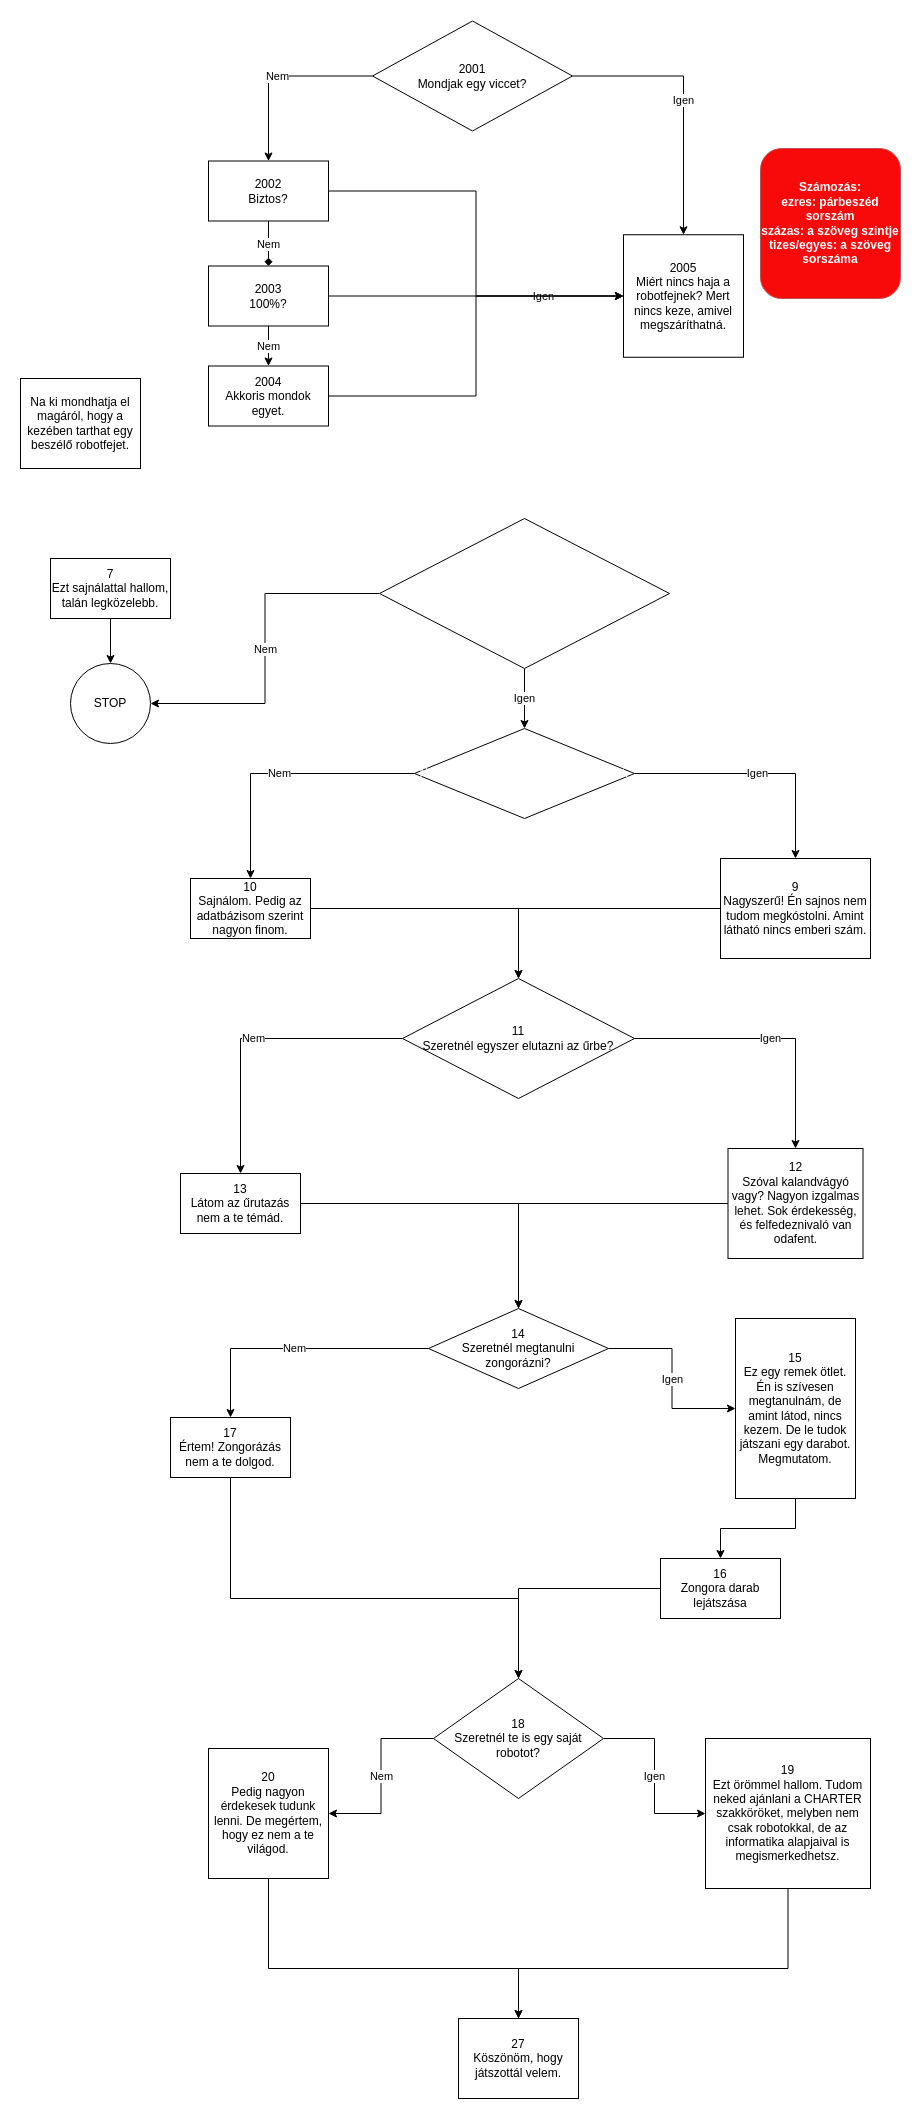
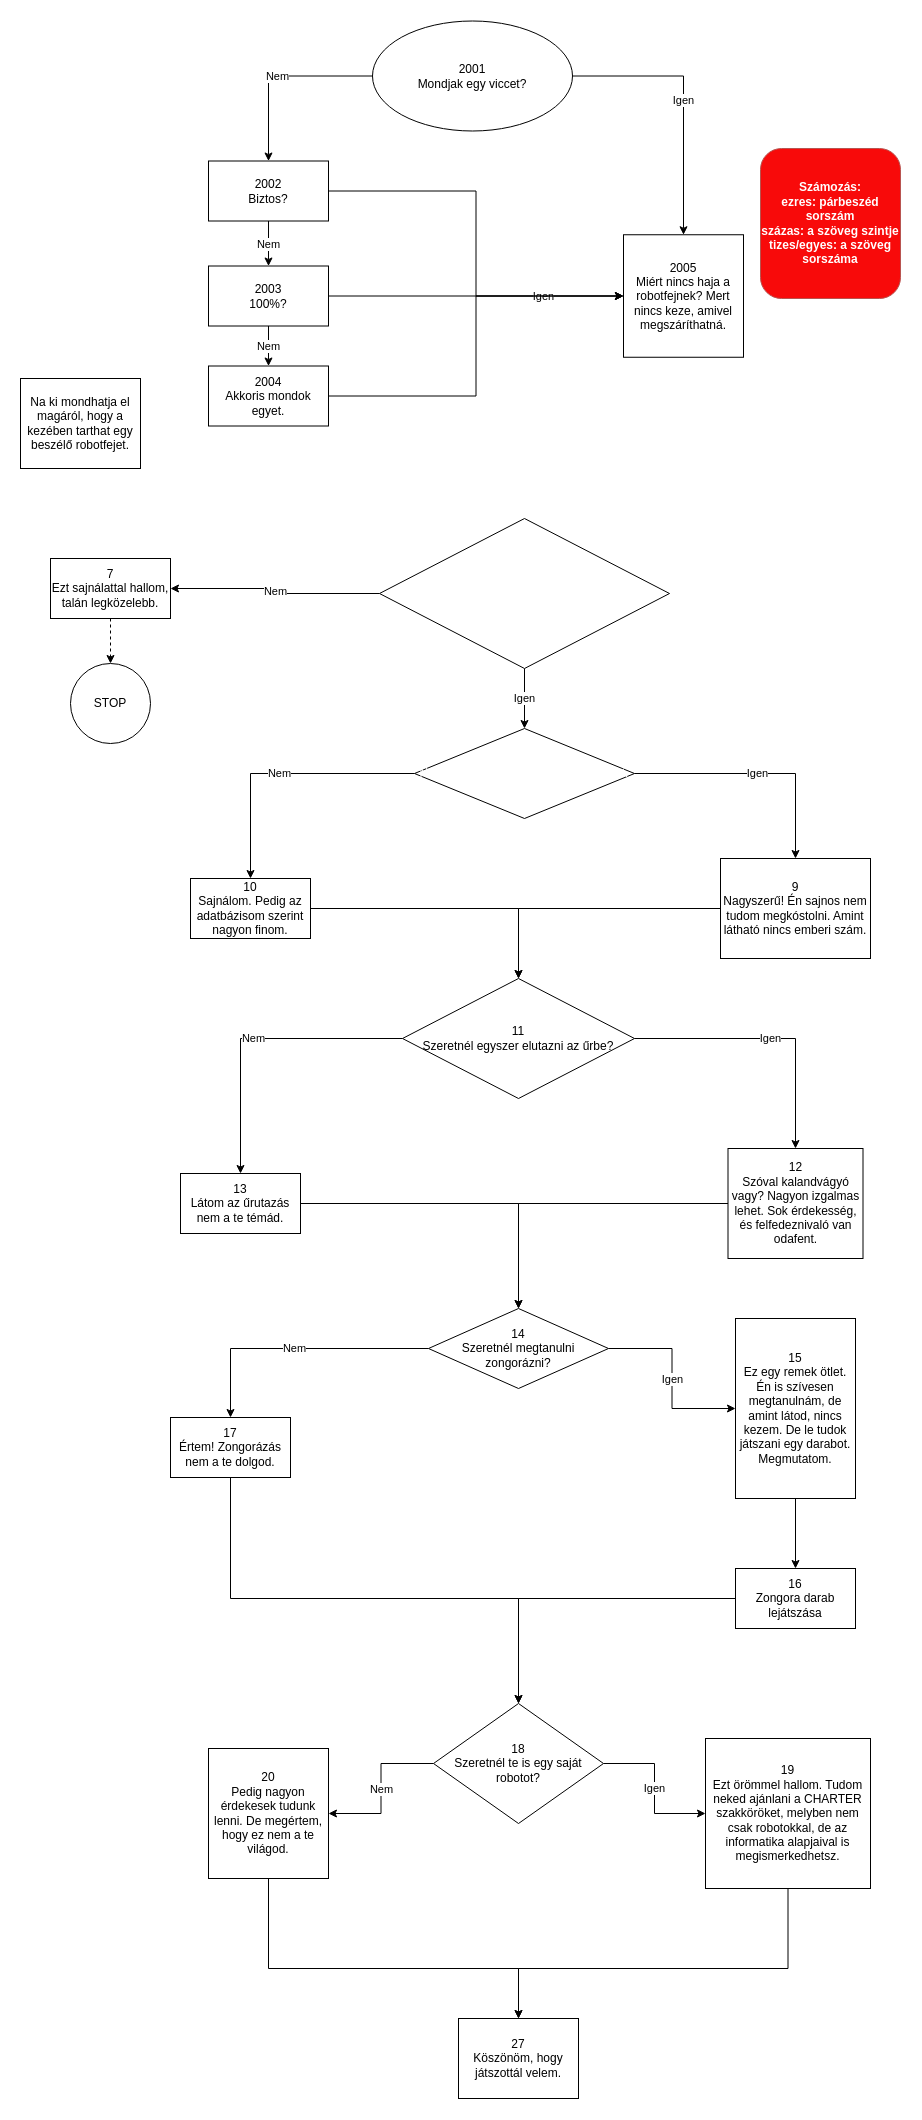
  <mxCell id="0" />
  <mxCell id="1" parent="0" />
  <mxCell id="2" value="Igen" style="edgeStyle=orthogonalEdgeStyle;rounded=0;orthogonalLoop=1;jettySize=auto;html=1;" parent="1" source="4" target="5" edge="1"><mxGeometry relative="1" as="geometry" /></mxCell>
  <mxCell id="3" value="Nem" style="edgeStyle=orthogonalEdgeStyle;rounded=0;orthogonalLoop=1;jettySize=auto;html=1;" parent="1" source="4" target="8" edge="1"><mxGeometry relative="1" as="geometry" /></mxCell>
- <mxCell id="4" value="2001&lt;br&gt;Mondjak egy viccet?" style="rhombus;whiteSpace=wrap;html=1;" parent="1" vertex="1"><mxGeometry x="372" y="20.5" width="200" height="110" as="geometry" /></mxCell>
+ <mxCell id="4" value="2001&lt;br&gt;Mondjak egy viccet?" style="ellipse;whiteSpace=wrap;html=1;" parent="1" vertex="1"><mxGeometry x="372" y="20.5" width="200" height="110" as="geometry" /></mxCell>
  <mxCell id="5" value="2005&lt;br&gt;Miért nincs haja a robotfejnek? Mert nincs keze, amivel megszáríthatná." style="whiteSpace=wrap;html=1;" parent="1" vertex="1"><mxGeometry x="623" y="234.25" width="120" height="122.5" as="geometry" /></mxCell>
- <mxCell id="6" value="Nem" style="edgeStyle=orthogonalEdgeStyle;rounded=0;orthogonalLoop=1;jettySize=auto;html=1;endArrow=diamond;" parent="1" source="8" target="50" edge="1"><mxGeometry relative="1" as="geometry" /></mxCell>
+ <mxCell id="6" value="Nem" style="edgeStyle=orthogonalEdgeStyle;rounded=0;orthogonalLoop=1;jettySize=auto;html=1;" parent="1" source="8" target="50" edge="1"><mxGeometry relative="1" as="geometry" /></mxCell>
  <mxCell id="7" value="Igen" style="edgeStyle=orthogonalEdgeStyle;rounded=0;orthogonalLoop=1;jettySize=auto;html=1;exitX=1;exitY=0.5;exitDx=0;exitDy=0;entryX=0;entryY=0.5;entryDx=0;entryDy=0;" parent="1" source="8" target="5" edge="1"><mxGeometry x="0.6" relative="1" as="geometry"><mxPoint as="offset" /></mxGeometry></mxCell>
  <mxCell id="8" value="2002&lt;br&gt;Biztos?" style="whiteSpace=wrap;html=1;" parent="1" vertex="1"><mxGeometry x="208" y="160.5" width="120" height="60" as="geometry" /></mxCell>
  <mxCell id="9" value="Na ki mondhatja el magáról, hogy a kezében tarthat egy beszélő robotfejet." style="rounded=0;whiteSpace=wrap;html=1;" parent="1" vertex="1"><mxGeometry x="20" y="378" width="120" height="90" as="geometry" /></mxCell>
- <mxCell id="10" value="Nem" style="edgeStyle=orthogonalEdgeStyle;rounded=0;orthogonalLoop=1;jettySize=auto;html=1;" parent="1" source="12" target="16" edge="1"><mxGeometry relative="1" as="geometry" /></mxCell>
+ <mxCell id="10" value="Nem" style="edgeStyle=orthogonalEdgeStyle;rounded=0;orthogonalLoop=1;jettySize=auto;html=1;" parent="1" source="12" target="15" edge="1"><mxGeometry relative="1" as="geometry" /></mxCell>
  <mxCell id="11" value="Igen" style="edgeStyle=orthogonalEdgeStyle;rounded=0;orthogonalLoop=1;jettySize=auto;html=1;entryX=0.5;entryY=0;entryDx=0;entryDy=0;" parent="1" source="12" target="19" edge="1"><mxGeometry relative="1" as="geometry"><mxPoint x="830" y="718" as="targetPoint" /></mxGeometry></mxCell>
  <mxCell id="12" value="&lt;span style=&quot;font-family: Söhne, ui-sans-serif, system-ui, -apple-system, &amp;quot;Segoe UI&amp;quot;, Roboto, Ubuntu, Cantarell, &amp;quot;Noto Sans&amp;quot;, sans-serif, &amp;quot;Helvetica Neue&amp;quot;, Arial, &amp;quot;Apple Color Emoji&amp;quot;, &amp;quot;Segoe UI Emoji&amp;quot;, &amp;quot;Segoe UI Symbol&amp;quot;, &amp;quot;Noto Color Emoji&amp;quot;; font-size: 16px; font-style: normal; font-variant-ligatures: normal; font-variant-caps: normal; font-weight: 400; letter-spacing: normal; orphans: 2; text-align: start; text-indent: 0px; text-transform: none; widows: 2; word-spacing: 0px; -webkit-text-stroke-width: 0px; text-decoration-thickness: initial; text-decoration-style: initial; text-decoration-color: initial; float: none; display: inline !important;&quot;&gt;&lt;font color=&quot;#ffffff&quot;&gt;6&lt;br&gt;Szia! Szeretnél részt venni egy rövid játékban?&lt;/font&gt;&lt;/span&gt;" style="rhombus;whiteSpace=wrap;html=1;" parent="1" vertex="1"><mxGeometry x="379" y="518" width="290" height="150" as="geometry" /></mxCell>
  <mxCell id="13" value="&lt;font color=&quot;#ffffff&quot;&gt;&lt;b&gt;Számozás:&lt;br&gt;ezres: párbeszéd sorszám&lt;br&gt;százas: a szöveg szintje&lt;br&gt;tizes/egyes: a szöveg sorszáma&lt;br&gt;&lt;/b&gt;&lt;/font&gt;" style="rounded=1;whiteSpace=wrap;html=1;fillColor=#F80A0A;strokeColor=#b85450;" parent="1" vertex="1"><mxGeometry x="760" y="148" width="140" height="150" as="geometry" /></mxCell>
- <mxCell id="14" value="" style="edgeStyle=orthogonalEdgeStyle;rounded=0;orthogonalLoop=1;jettySize=auto;html=1;" parent="1" source="15" target="16" edge="1"><mxGeometry relative="1" as="geometry" /></mxCell>
+ <mxCell id="14" value="" style="edgeStyle=orthogonalEdgeStyle;rounded=0;orthogonalLoop=1;jettySize=auto;html=1;dashed=1;" parent="1" source="15" target="16" edge="1"><mxGeometry relative="1" as="geometry" /></mxCell>
  <mxCell id="15" value="7&lt;br&gt;Ezt sajnálattal hallom, talán legközelebb." style="whiteSpace=wrap;html=1;" parent="1" vertex="1"><mxGeometry x="50" y="558" width="120" height="60" as="geometry" /></mxCell>
  <mxCell id="16" value="STOP" style="ellipse;whiteSpace=wrap;html=1;" parent="1" vertex="1"><mxGeometry x="70" y="663" width="80" height="80" as="geometry" /></mxCell>
  <mxCell id="17" value="Igen" style="edgeStyle=orthogonalEdgeStyle;rounded=0;orthogonalLoop=1;jettySize=auto;html=1;" parent="1" source="19" target="24" edge="1"><mxGeometry relative="1" as="geometry" /></mxCell>
  <mxCell id="18" value="Nem" style="edgeStyle=orthogonalEdgeStyle;rounded=0;orthogonalLoop=1;jettySize=auto;html=1;" parent="1" source="19" target="26" edge="1"><mxGeometry relative="1" as="geometry" /></mxCell>
  <mxCell id="19" value="&lt;font color=&quot;#ffffff&quot;&gt;&lt;span style=&quot;font-family: Helvetica; font-size: 12px; font-style: normal; font-variant-ligatures: normal; font-variant-caps: normal; font-weight: 400; letter-spacing: normal; orphans: 2; text-align: center; text-indent: 0px; text-transform: none; widows: 2; word-spacing: 0px; -webkit-text-stroke-width: 0px; text-decoration-thickness: initial; text-decoration-style: initial; text-decoration-color: initial; float: none; display: inline !important;&quot;&gt;8&lt;br&gt;Nagyszerű! Elmondom az első kérdést. Szereted a csokoládét?&lt;/span&gt;&lt;/font&gt;" style="rhombus;whiteSpace=wrap;html=1;" parent="1" vertex="1"><mxGeometry x="414" y="728" width="220" height="90" as="geometry" /></mxCell>
  <mxCell id="20" value="Igen" style="edgeStyle=orthogonalEdgeStyle;rounded=0;orthogonalLoop=1;jettySize=auto;html=1;" parent="1" source="22" target="28" edge="1"><mxGeometry relative="1" as="geometry" /></mxCell>
  <mxCell id="21" value="Nem" style="edgeStyle=orthogonalEdgeStyle;rounded=0;orthogonalLoop=1;jettySize=auto;html=1;" parent="1" source="22" target="33" edge="1"><mxGeometry relative="1" as="geometry" /></mxCell>
  <mxCell id="22" value="11&lt;br&gt;Szeretnél egyszer elutazni az űrbe?" style="rhombus;whiteSpace=wrap;html=1;" parent="1" vertex="1"><mxGeometry x="402" y="978" width="232" height="120" as="geometry" /></mxCell>
  <mxCell id="23" style="edgeStyle=orthogonalEdgeStyle;rounded=0;orthogonalLoop=1;jettySize=auto;html=1;exitX=0;exitY=0.5;exitDx=0;exitDy=0;entryX=0.5;entryY=0;entryDx=0;entryDy=0;" parent="1" source="24" target="22" edge="1"><mxGeometry relative="1" as="geometry" /></mxCell>
  <mxCell id="24" value="9&lt;br&gt;Nagyszerű! Én sajnos nem tudom megkóstolni. Amint látható nincs emberi szám." style="whiteSpace=wrap;html=1;" parent="1" vertex="1"><mxGeometry x="720" y="858" width="150" height="100" as="geometry" /></mxCell>
  <mxCell id="25" style="edgeStyle=orthogonalEdgeStyle;rounded=0;orthogonalLoop=1;jettySize=auto;html=1;exitX=1;exitY=0.5;exitDx=0;exitDy=0;entryX=0.5;entryY=0;entryDx=0;entryDy=0;" parent="1" source="26" target="22" edge="1"><mxGeometry relative="1" as="geometry" /></mxCell>
  <mxCell id="26" value="10&lt;br&gt;Sajnálom. Pedig az adatbázisom szerint nagyon finom." style="whiteSpace=wrap;html=1;" parent="1" vertex="1"><mxGeometry x="190" y="878" width="120" height="60" as="geometry" /></mxCell>
  <mxCell id="27" value="" style="edgeStyle=orthogonalEdgeStyle;rounded=0;orthogonalLoop=1;jettySize=auto;html=1;entryX=0.5;entryY=0;entryDx=0;entryDy=0;" parent="1" source="28" target="31" edge="1"><mxGeometry relative="1" as="geometry" /></mxCell>
  <mxCell id="28" value="12&lt;br&gt;Szóval kalandvágyó vagy? Nagyon izgalmas lehet. Sok érdekesség, és felfedeznivaló van odafent." style="whiteSpace=wrap;html=1;" parent="1" vertex="1"><mxGeometry x="727.5" y="1148" width="135" height="110" as="geometry" /></mxCell>
  <mxCell id="29" value="Igen" style="edgeStyle=orthogonalEdgeStyle;rounded=0;orthogonalLoop=1;jettySize=auto;html=1;" parent="1" source="31" target="35" edge="1"><mxGeometry relative="1" as="geometry" /></mxCell>
  <mxCell id="30" value="Nem" style="edgeStyle=orthogonalEdgeStyle;rounded=0;orthogonalLoop=1;jettySize=auto;html=1;" parent="1" source="31" target="42" edge="1"><mxGeometry relative="1" as="geometry" /></mxCell>
  <mxCell id="31" value="14&lt;br&gt;Szeretnél megtanulni zongorázni?" style="rhombus;whiteSpace=wrap;html=1;" parent="1" vertex="1"><mxGeometry x="428" y="1308" width="180" height="80" as="geometry" /></mxCell>
  <mxCell id="32" style="edgeStyle=orthogonalEdgeStyle;rounded=0;orthogonalLoop=1;jettySize=auto;html=1;exitX=1;exitY=0.5;exitDx=0;exitDy=0;entryX=0.5;entryY=0;entryDx=0;entryDy=0;" parent="1" source="33" target="31" edge="1"><mxGeometry relative="1" as="geometry" /></mxCell>
  <mxCell id="33" value="13&lt;br&gt;Látom az űrutazás nem a te témád." style="whiteSpace=wrap;html=1;" parent="1" vertex="1"><mxGeometry x="180" y="1173" width="120" height="60" as="geometry" /></mxCell>
  <mxCell id="34" value="" style="edgeStyle=orthogonalEdgeStyle;rounded=0;orthogonalLoop=1;jettySize=auto;html=1;" parent="1" source="35" target="37" edge="1"><mxGeometry relative="1" as="geometry" /></mxCell>
  <mxCell id="35" value="15&lt;br&gt;Ez egy remek ötlet. Én is szívesen megtanulnám, de amint látod, nincs kezem. De le tudok játszani egy darabot. Megmutatom." style="whiteSpace=wrap;html=1;" parent="1" vertex="1"><mxGeometry x="735" y="1318" width="120" height="180" as="geometry" /></mxCell>
  <mxCell id="36" value="" style="edgeStyle=orthogonalEdgeStyle;rounded=0;orthogonalLoop=1;jettySize=auto;html=1;entryX=0.5;entryY=0;entryDx=0;entryDy=0;" parent="1" source="37" target="40" edge="1"><mxGeometry relative="1" as="geometry" /></mxCell>
- <mxCell id="37" value="16&lt;br&gt;Zongora darab lejátszása" style="whiteSpace=wrap;html=1;" parent="1" vertex="1"><mxGeometry x="660" y="1558" width="120" height="60" as="geometry" /></mxCell>
+ <mxCell id="37" value="16&lt;br&gt;Zongora darab lejátszása" style="whiteSpace=wrap;html=1;" parent="1" vertex="1"><mxGeometry x="735" y="1568" width="120" height="60" as="geometry" /></mxCell>
  <mxCell id="38" value="Igen" style="edgeStyle=orthogonalEdgeStyle;rounded=0;orthogonalLoop=1;jettySize=auto;html=1;" parent="1" source="40" target="44" edge="1"><mxGeometry relative="1" as="geometry" /></mxCell>
  <mxCell id="39" value="Nem" style="edgeStyle=orthogonalEdgeStyle;rounded=0;orthogonalLoop=1;jettySize=auto;html=1;" parent="1" source="40" target="46" edge="1"><mxGeometry relative="1" as="geometry" /></mxCell>
- <mxCell id="40" value="18&lt;br&gt;Szeretnél te is egy saját robotot?" style="rhombus;whiteSpace=wrap;html=1;" parent="1" vertex="1"><mxGeometry x="433" y="1678" width="170" height="120" as="geometry" /></mxCell>
+ <mxCell id="40" value="18&lt;br&gt;Szeretnél te is egy saját robotot?" style="rhombus;whiteSpace=wrap;html=1;" parent="1" vertex="1"><mxGeometry x="433" y="1703" width="170" height="120" as="geometry" /></mxCell>
  <mxCell id="41" style="edgeStyle=orthogonalEdgeStyle;rounded=0;orthogonalLoop=1;jettySize=auto;html=1;exitX=0.5;exitY=1;exitDx=0;exitDy=0;entryX=0.5;entryY=0;entryDx=0;entryDy=0;" parent="1" source="42" target="40" edge="1"><mxGeometry relative="1" as="geometry"><Array as="points"><mxPoint x="230" y="1598" /><mxPoint x="518" y="1598" /></Array></mxGeometry></mxCell>
  <mxCell id="42" value="17&lt;br&gt;Értem! Zongorázás nem a te dolgod." style="whiteSpace=wrap;html=1;" parent="1" vertex="1"><mxGeometry x="170" y="1417" width="120" height="60" as="geometry" /></mxCell>
  <mxCell id="43" value="" style="edgeStyle=orthogonalEdgeStyle;rounded=0;orthogonalLoop=1;jettySize=auto;html=1;" parent="1" source="44" target="47" edge="1"><mxGeometry relative="1" as="geometry"><Array as="points"><mxPoint x="788" y="1968" /><mxPoint x="518" y="1968" /></Array></mxGeometry></mxCell>
  <mxCell id="44" value="19&lt;br&gt;Ezt örömmel hallom. Tudom neked ajánlani a CHARTER szakköröket, melyben nem csak robotokkal, de az informatika alapjaival is megismerkedhetsz." style="whiteSpace=wrap;html=1;" parent="1" vertex="1"><mxGeometry x="705" y="1738" width="165" height="150" as="geometry" /></mxCell>
  <mxCell id="45" style="edgeStyle=orthogonalEdgeStyle;rounded=0;orthogonalLoop=1;jettySize=auto;html=1;exitX=0.5;exitY=1;exitDx=0;exitDy=0;entryX=0.5;entryY=0;entryDx=0;entryDy=0;" parent="1" source="46" target="47" edge="1"><mxGeometry relative="1" as="geometry"><Array as="points"><mxPoint x="268" y="1968" /><mxPoint x="518" y="1968" /></Array></mxGeometry></mxCell>
  <mxCell id="46" value="20&lt;br&gt;Pedig nagyon érdekesek tudunk lenni. De megértem, hogy ez nem a te világod." style="whiteSpace=wrap;html=1;" parent="1" vertex="1"><mxGeometry x="208" y="1748" width="120" height="130" as="geometry" /></mxCell>
  <mxCell id="47" value="27&lt;br&gt;Köszönöm, hogy játszottál velem." style="whiteSpace=wrap;html=1;" parent="1" vertex="1"><mxGeometry x="458" y="2018" width="120" height="80" as="geometry" /></mxCell>
  <mxCell id="48" value="Nem" style="edgeStyle=orthogonalEdgeStyle;rounded=0;orthogonalLoop=1;jettySize=auto;html=1;" parent="1" source="50" target="52" edge="1"><mxGeometry relative="1" as="geometry" /></mxCell>
  <mxCell id="49" style="edgeStyle=orthogonalEdgeStyle;rounded=0;orthogonalLoop=1;jettySize=auto;html=1;exitX=1;exitY=0.5;exitDx=0;exitDy=0;" parent="1" source="50" edge="1"><mxGeometry relative="1" as="geometry"><mxPoint x="623" y="295.5" as="targetPoint" /></mxGeometry></mxCell>
  <mxCell id="50" value="2003&lt;br&gt;100%?" style="whiteSpace=wrap;html=1;" parent="1" vertex="1"><mxGeometry x="208" y="265.5" width="120" height="60" as="geometry" /></mxCell>
  <mxCell id="51" style="edgeStyle=orthogonalEdgeStyle;rounded=0;orthogonalLoop=1;jettySize=auto;html=1;exitX=1;exitY=0.5;exitDx=0;exitDy=0;entryX=0;entryY=0.5;entryDx=0;entryDy=0;" parent="1" source="52" target="5" edge="1"><mxGeometry relative="1" as="geometry"><mxPoint x="533" y="355.5" as="targetPoint" /></mxGeometry></mxCell>
  <mxCell id="52" value="2004&lt;br&gt;Akkoris mondok egyet." style="whiteSpace=wrap;html=1;" parent="1" vertex="1"><mxGeometry x="208" y="365.5" width="120" height="60" as="geometry" /></mxCell>
